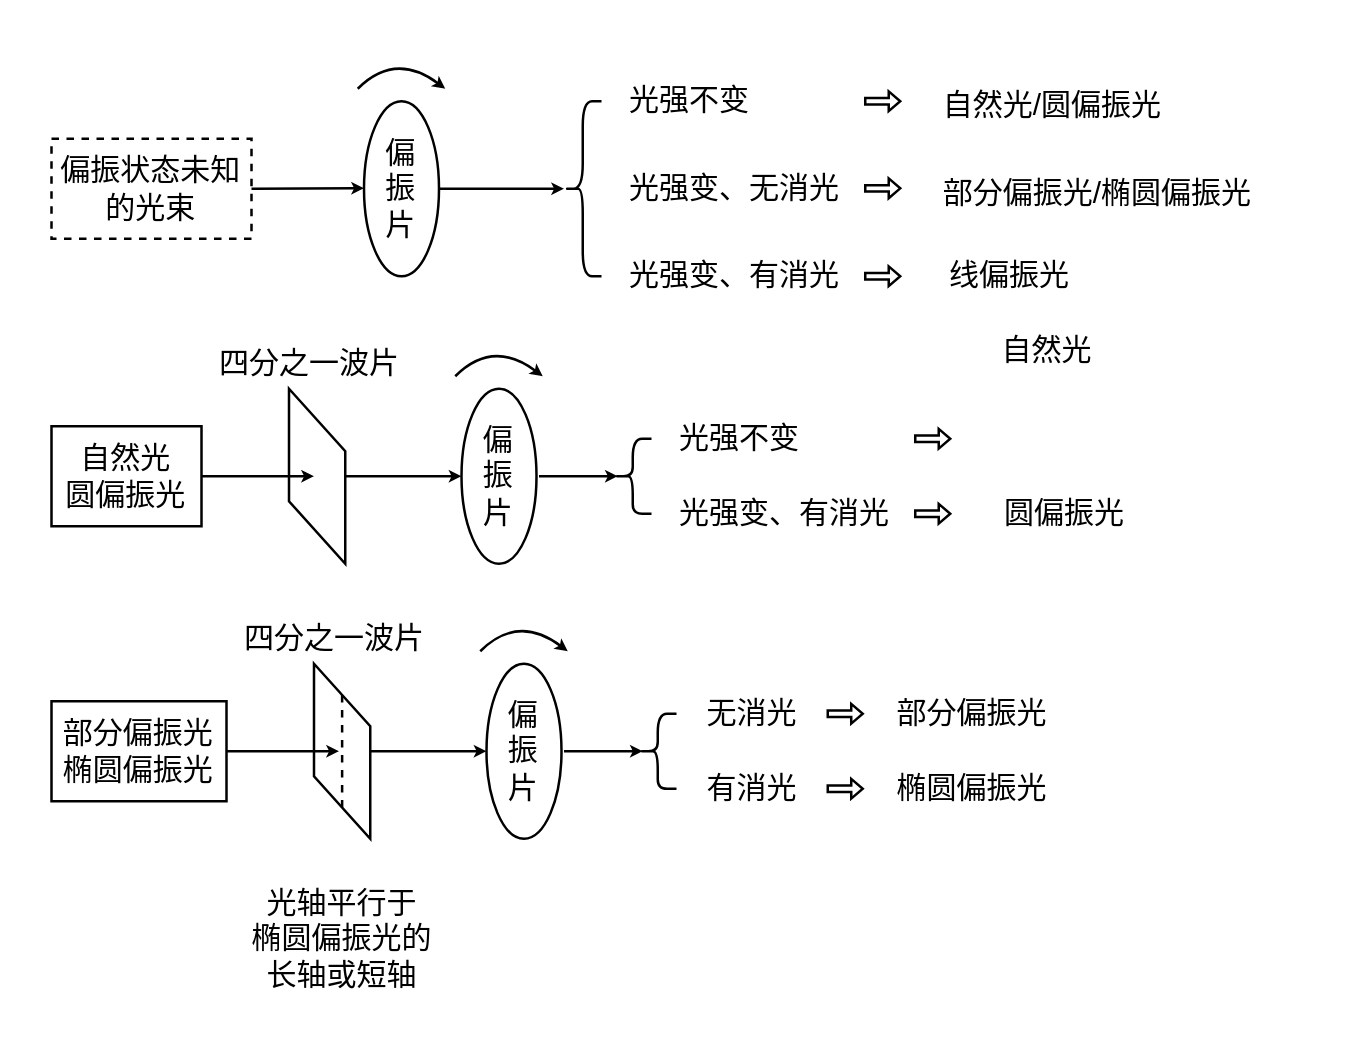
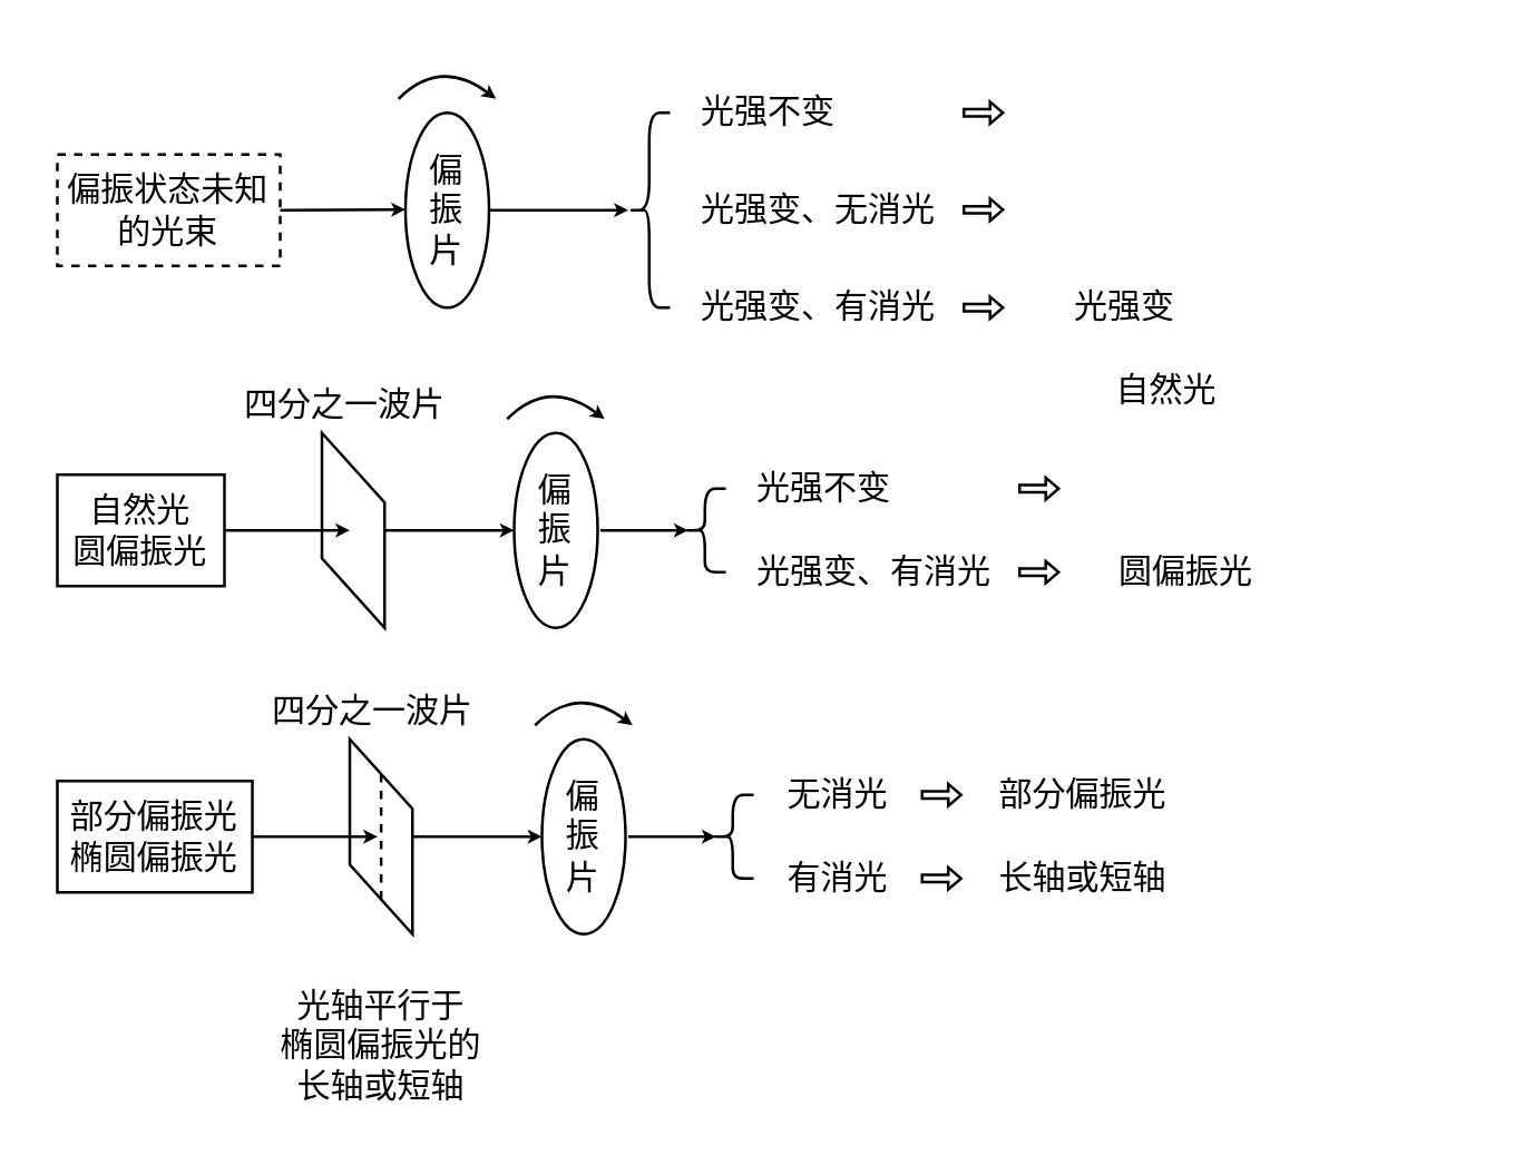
  <mxCell id="0" />
  <mxCell id="1" parent="0" />
  <mxCell id="2" value="偏振状态未知的光束" style="rounded=0;whiteSpace=wrap;html=1;dashed=1;" vertex="1" parent="1"><mxGeometry x="20" y="55" width="80" height="40" as="geometry" /></mxCell>
  <mxCell id="3" value="偏&lt;br&gt;振&lt;br&gt;片" style="ellipse;whiteSpace=wrap;html=1;" vertex="1" parent="1"><mxGeometry x="145" y="40" width="30" height="70" as="geometry" /></mxCell>
  <mxCell id="4" value="" style="curved=1;endArrow=classic;html=1;rounded=0;startSize=2;endSize=2;" edge="1" parent="1"><mxGeometry width="50" height="50" relative="1" as="geometry"><mxPoint x="142.5" y="35" as="sourcePoint" /><mxPoint x="177.5" y="35" as="targetPoint" /><Array as="points"><mxPoint x="157.5" y="20" /></Array></mxGeometry></mxCell>
  <mxCell id="5" value="" style="endArrow=classic;html=1;rounded=0;startSize=2;endSize=2;exitX=1;exitY=0.5;exitDx=0;exitDy=0;" edge="1" parent="1" source="2"><mxGeometry width="50" height="50" relative="1" as="geometry"><mxPoint x="90" y="85" as="sourcePoint" /><mxPoint x="145" y="74.76" as="targetPoint" /></mxGeometry></mxCell>
  <mxCell id="6" value="" style="endArrow=classic;html=1;rounded=0;startSize=2;endSize=2;" edge="1" parent="1"><mxGeometry width="50" height="50" relative="1" as="geometry"><mxPoint x="175" y="75" as="sourcePoint" /><mxPoint x="225" y="75" as="targetPoint" /></mxGeometry></mxCell>
  <mxCell id="7" value="" style="shape=curlyBracket;whiteSpace=wrap;html=1;rounded=1;" vertex="1" parent="1"><mxGeometry x="225" y="40" width="15" height="70" as="geometry" /></mxCell>
  <mxCell id="8" value="光强不变" style="text;html=1;align=center;verticalAlign=middle;resizable=0;points=[];autosize=1;strokeColor=none;fillColor=none;" vertex="1" parent="1"><mxGeometry x="245" y="30" width="60" height="20" as="geometry" /></mxCell>
  <mxCell id="9" value="光强变、无消光" style="text;html=1;align=center;verticalAlign=middle;resizable=0;points=[];autosize=1;strokeColor=none;fillColor=none;" vertex="1" parent="1"><mxGeometry x="245" y="65" width="95" height="20" as="geometry" /></mxCell>
  <mxCell id="10" value="光强变、有消光" style="text;html=1;align=center;verticalAlign=middle;resizable=0;points=[];autosize=1;strokeColor=none;fillColor=none;" vertex="1" parent="1"><mxGeometry x="245" y="100" width="95" height="20" as="geometry" /></mxCell>
  <mxCell id="11" value="" style="shape=flexArrow;endArrow=classic;html=1;rounded=0;startSize=2;endSize=1.202;width=2.558;endWidth=4.369;" edge="1" parent="1"><mxGeometry width="50" height="50" relative="1" as="geometry"><mxPoint x="345" y="40" as="sourcePoint" /><mxPoint x="360" y="40" as="targetPoint" /></mxGeometry></mxCell>
- <mxCell id="12" value="自然光/圆偏振光" style="text;whiteSpace=wrap;html=1;movable=1;resizable=1;rotatable=1;deletable=1;editable=1;connectable=1;" vertex="1" parent="1"><mxGeometry x="375" y="27.5" width="115" height="25" as="geometry" /></mxCell>
  <mxCell id="13" value="" style="shape=flexArrow;endArrow=classic;html=1;rounded=0;startSize=2;endSize=1.202;width=2.558;endWidth=4.369;" edge="1" parent="1"><mxGeometry width="50" height="50" relative="1" as="geometry"><mxPoint x="345" y="74.83" as="sourcePoint" /><mxPoint x="360" y="74.83" as="targetPoint" /></mxGeometry></mxCell>
- <mxCell id="14" value="部分偏振光/椭圆偏振光" style="text;whiteSpace=wrap;html=1;strokeColor=none;movable=1;resizable=1;rotatable=1;deletable=1;editable=1;connectable=1;" vertex="1" parent="1"><mxGeometry x="375" y="62.5" width="150" height="25" as="geometry" /></mxCell>
  <mxCell id="15" value="" style="shape=flexArrow;endArrow=classic;html=1;rounded=0;startSize=2;endSize=1.202;width=2.558;endWidth=4.369;" edge="1" parent="1"><mxGeometry width="50" height="50" relative="1" as="geometry"><mxPoint x="345" y="110" as="sourcePoint" /><mxPoint x="360" y="110" as="targetPoint" /></mxGeometry></mxCell>
- <mxCell id="16" value="线偏振光" style="text;html=1;align=center;verticalAlign=middle;resizable=1;points=[];autosize=1;strokeColor=none;fillColor=none;movable=1;rotatable=1;deletable=1;editable=1;connectable=1;" vertex="1" parent="1"><mxGeometry x="375" y="100" width="55" height="20" as="geometry" /></mxCell>
+ <mxCell id="16" value="光强变" style="text;html=1;align=center;verticalAlign=middle;resizable=1;points=[];autosize=1;strokeColor=none;fillColor=none;movable=1;rotatable=1;deletable=1;editable=1;connectable=1;" vertex="1" parent="1"><mxGeometry x="375" y="100" width="55" height="20" as="geometry" /></mxCell>
  <mxCell id="17" value="自然光&lt;br&gt;圆偏振光" style="rounded=0;whiteSpace=wrap;html=1;" vertex="1" parent="1"><mxGeometry x="20" y="170" width="60" height="40" as="geometry" /></mxCell>
  <mxCell id="18" value="偏&lt;br&gt;振&lt;br&gt;片" style="ellipse;whiteSpace=wrap;html=1;" vertex="1" parent="1"><mxGeometry x="184" y="155" width="30" height="70" as="geometry" /></mxCell>
  <mxCell id="19" value="" style="curved=1;endArrow=classic;html=1;rounded=0;startSize=2;endSize=2;" edge="1" parent="1"><mxGeometry width="50" height="50" relative="1" as="geometry"><mxPoint x="181.5" y="150" as="sourcePoint" /><mxPoint x="216.5" y="150" as="targetPoint" /><Array as="points"><mxPoint x="196.5" y="135" /></Array></mxGeometry></mxCell>
  <mxCell id="20" value="" style="endArrow=classic;html=1;rounded=0;startSize=2;endSize=2;entryX=0.1;entryY=0.5;entryDx=0;entryDy=0;entryPerimeter=0;" edge="1" parent="1" target="21"><mxGeometry width="50" height="50" relative="1" as="geometry"><mxPoint x="215" y="190" as="sourcePoint" /><mxPoint x="240" y="190" as="targetPoint" /></mxGeometry></mxCell>
  <mxCell id="21" value="" style="shape=curlyBracket;whiteSpace=wrap;html=1;rounded=1;" vertex="1" parent="1"><mxGeometry x="245" y="175" width="15" height="30" as="geometry" /></mxCell>
  <mxCell id="22" value="光强不变" style="text;html=1;align=center;verticalAlign=middle;resizable=0;points=[];autosize=1;strokeColor=none;fillColor=none;" vertex="1" parent="1"><mxGeometry x="265" y="165" width="60" height="20" as="geometry" /></mxCell>
  <mxCell id="23" value="光强变、有消光" style="text;html=1;align=center;verticalAlign=middle;resizable=0;points=[];autosize=1;strokeColor=none;fillColor=none;" vertex="1" parent="1"><mxGeometry x="265" y="195" width="95" height="20" as="geometry" /></mxCell>
  <mxCell id="24" value="" style="shape=flexArrow;endArrow=classic;html=1;rounded=0;startSize=2;endSize=1.202;width=2.558;endWidth=4.369;" edge="1" parent="1"><mxGeometry width="50" height="50" relative="1" as="geometry"><mxPoint x="365" y="175" as="sourcePoint" /><mxPoint x="380" y="175" as="targetPoint" /></mxGeometry></mxCell>
  <mxCell id="25" value="" style="shape=flexArrow;endArrow=classic;html=1;rounded=0;startSize=2;endSize=1.202;width=2.558;endWidth=4.369;" edge="1" parent="1"><mxGeometry width="50" height="50" relative="1" as="geometry"><mxPoint x="365" y="205" as="sourcePoint" /><mxPoint x="380" y="205" as="targetPoint" /></mxGeometry></mxCell>
  <mxCell id="26" value="" style="endArrow=classic;html=1;rounded=0;startSize=2;endSize=2;entryX=0;entryY=0.5;entryDx=0;entryDy=0;" edge="1" parent="1" target="18"><mxGeometry width="50" height="50" relative="1" as="geometry"><mxPoint x="135" y="190" as="sourcePoint" /><mxPoint x="180" y="189.71" as="targetPoint" /></mxGeometry></mxCell>
  <mxCell id="27" value="" style="shape=parallelogram;perimeter=parallelogramPerimeter;whiteSpace=wrap;html=1;fixedSize=1;strokeColor=default;size=25;direction=south;" vertex="1" parent="1"><mxGeometry x="115" y="155" width="22.5" height="70" as="geometry" /></mxCell>
  <mxCell id="28" value="" style="endArrow=classic;html=1;rounded=0;startSize=2;endSize=2;" edge="1" parent="1"><mxGeometry width="50" height="50" relative="1" as="geometry"><mxPoint x="80" y="190" as="sourcePoint" /><mxPoint x="125" y="190" as="targetPoint" /></mxGeometry></mxCell>
  <mxCell id="29" value="四分之一波片" style="text;html=1;align=center;verticalAlign=middle;resizable=0;points=[];autosize=1;strokeColor=none;fillColor=none;" vertex="1" parent="1"><mxGeometry x="80" y="135" width="85" height="20" as="geometry" /></mxCell>
  <mxCell id="30" value="自然光" style="text;html=1;align=center;verticalAlign=middle;resizable=1;points=[];autosize=1;strokeColor=none;fillColor=none;movable=1;rotatable=1;deletable=1;editable=1;connectable=1;" vertex="1" parent="1"><mxGeometry x="395" y="130" width="45" height="20" as="geometry" /></mxCell>
  <mxCell id="31" value="圆偏振光" style="text;html=1;align=center;verticalAlign=middle;resizable=0;points=[];autosize=1;strokeColor=none;fillColor=none;" vertex="1" parent="1"><mxGeometry x="395" y="195" width="60" height="20" as="geometry" /></mxCell>
  <mxCell id="32" value="部分偏振光&lt;br&gt;椭圆偏振光" style="rounded=0;whiteSpace=wrap;html=1;" vertex="1" parent="1"><mxGeometry x="20" y="280" width="70" height="40" as="geometry" /></mxCell>
  <mxCell id="33" value="偏&lt;br&gt;振&lt;br&gt;片" style="ellipse;whiteSpace=wrap;html=1;" vertex="1" parent="1"><mxGeometry x="194" y="265" width="30" height="70" as="geometry" /></mxCell>
  <mxCell id="34" value="" style="curved=1;endArrow=classic;html=1;rounded=0;startSize=2;endSize=2;" edge="1" parent="1"><mxGeometry width="50" height="50" relative="1" as="geometry"><mxPoint x="191.5" y="260" as="sourcePoint" /><mxPoint x="226.5" y="260" as="targetPoint" /><Array as="points"><mxPoint x="206.5" y="245" /></Array></mxGeometry></mxCell>
  <mxCell id="35" value="" style="endArrow=classic;html=1;rounded=0;startSize=2;endSize=2;entryX=0.1;entryY=0.5;entryDx=0;entryDy=0;entryPerimeter=0;" edge="1" parent="1" target="36"><mxGeometry width="50" height="50" relative="1" as="geometry"><mxPoint x="225" y="300" as="sourcePoint" /><mxPoint x="250" y="300" as="targetPoint" /></mxGeometry></mxCell>
  <mxCell id="36" value="" style="shape=curlyBracket;whiteSpace=wrap;html=1;rounded=1;" vertex="1" parent="1"><mxGeometry x="255" y="285" width="15" height="30" as="geometry" /></mxCell>
  <mxCell id="37" value="有消光" style="text;html=1;align=center;verticalAlign=middle;resizable=0;points=[];autosize=1;strokeColor=none;fillColor=none;" vertex="1" parent="1"><mxGeometry x="275" y="305" width="50" height="20" as="geometry" /></mxCell>
  <mxCell id="38" value="" style="shape=flexArrow;endArrow=classic;html=1;rounded=0;startSize=2;endSize=1.202;width=2.558;endWidth=4.369;" edge="1" parent="1"><mxGeometry width="50" height="50" relative="1" as="geometry"><mxPoint x="330" y="285" as="sourcePoint" /><mxPoint x="345" y="285" as="targetPoint" /></mxGeometry></mxCell>
  <mxCell id="39" value="" style="shape=flexArrow;endArrow=classic;html=1;rounded=0;startSize=2;endSize=1.202;width=2.558;endWidth=4.369;" edge="1" parent="1"><mxGeometry width="50" height="50" relative="1" as="geometry"><mxPoint x="330" y="315" as="sourcePoint" /><mxPoint x="345" y="315" as="targetPoint" /></mxGeometry></mxCell>
  <mxCell id="40" value="" style="endArrow=classic;html=1;rounded=0;startSize=2;endSize=2;entryX=0;entryY=0.5;entryDx=0;entryDy=0;" edge="1" parent="1" target="33"><mxGeometry width="50" height="50" relative="1" as="geometry"><mxPoint x="145" y="300" as="sourcePoint" /><mxPoint x="190" y="299.71" as="targetPoint" /></mxGeometry></mxCell>
  <mxCell id="41" value="" style="shape=parallelogram;perimeter=parallelogramPerimeter;whiteSpace=wrap;html=1;fixedSize=1;strokeColor=default;size=25;direction=south;" vertex="1" parent="1"><mxGeometry x="125" y="265" width="22.5" height="70" as="geometry" /></mxCell>
  <mxCell id="42" value="" style="endArrow=classic;html=1;rounded=0;startSize=2;endSize=2;" edge="1" parent="1"><mxGeometry width="50" height="50" relative="1" as="geometry"><mxPoint x="90" y="300" as="sourcePoint" /><mxPoint x="135" y="300" as="targetPoint" /></mxGeometry></mxCell>
  <mxCell id="43" value="四分之一波片" style="text;html=1;align=center;verticalAlign=middle;resizable=0;points=[];autosize=1;strokeColor=none;fillColor=none;" vertex="1" parent="1"><mxGeometry x="90" y="245" width="85" height="20" as="geometry" /></mxCell>
  <mxCell id="44" value="部分偏振光" style="text;html=1;align=center;verticalAlign=middle;resizable=1;points=[];autosize=1;strokeColor=none;fillColor=none;movable=1;rotatable=1;deletable=1;editable=1;connectable=1;" vertex="1" parent="1"><mxGeometry x="350" y="275" width="75" height="20" as="geometry" /></mxCell>
- <mxCell id="45" value="椭圆偏振光" style="text;html=1;align=center;verticalAlign=middle;resizable=0;points=[];autosize=1;strokeColor=none;fillColor=none;" vertex="1" parent="1"><mxGeometry x="350" y="305" width="75" height="20" as="geometry" /></mxCell>
+ <mxCell id="45" value="长轴或短轴" style="text;html=1;align=center;verticalAlign=middle;resizable=0;points=[];autosize=1;strokeColor=none;fillColor=none;" vertex="1" parent="1"><mxGeometry x="350" y="305" width="75" height="20" as="geometry" /></mxCell>
  <mxCell id="46" value="" style="endArrow=none;dashed=1;html=1;rounded=0;startSize=2;endSize=2;entryX=0;entryY=0.5;entryDx=0;entryDy=0;exitX=1;exitY=0.5;exitDx=0;exitDy=0;" edge="1" parent="1" source="41" target="41"><mxGeometry width="50" height="50" relative="1" as="geometry"><mxPoint x="115" y="345" as="sourcePoint" /><mxPoint x="185" y="265" as="targetPoint" /></mxGeometry></mxCell>
  <mxCell id="47" value="光轴平行于&lt;br&gt;椭圆偏振光的&lt;br&gt;长轴或短轴" style="text;html=1;align=center;verticalAlign=middle;resizable=0;points=[];autosize=1;strokeColor=none;fillColor=none;" vertex="1" parent="1"><mxGeometry x="93.75" y="350" width="85" height="50" as="geometry" /></mxCell>
  <mxCell id="48" value="无消光" style="text;html=1;align=center;verticalAlign=middle;resizable=0;points=[];autosize=1;strokeColor=none;fillColor=none;" vertex="1" parent="1"><mxGeometry x="275" y="275" width="50" height="20" as="geometry" /></mxCell>
